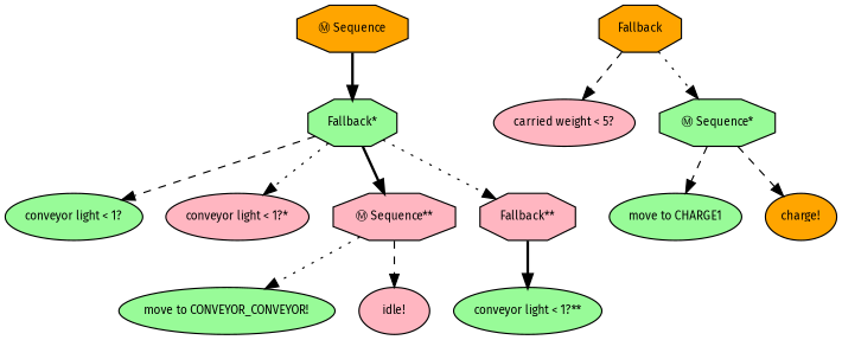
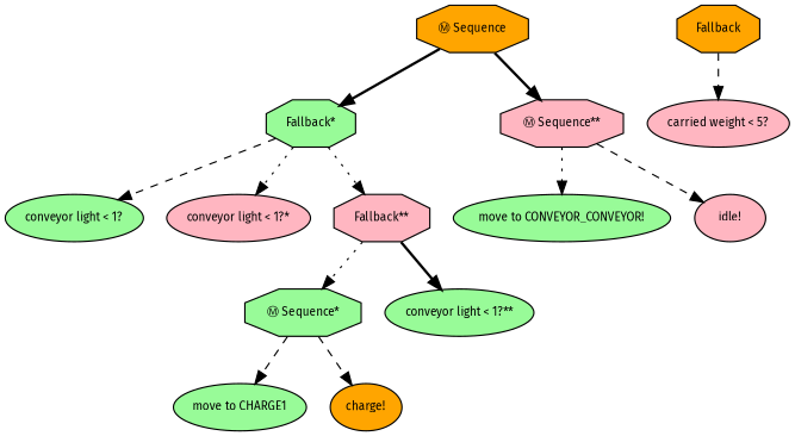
  digraph {
    fontname="Fira Sans"
    ordering=out
    node [fillcolor=palegreen fontcolor=black fontname="Fira Sans" fontsize=9 shape=ellipse style=filled]
    edge [fontname="Fira Sans" style=dashed]
    n1 [fillcolor=orange label="Ⓜ Sequence" shape=octagon]
    n2 [label="Fallback*" shape=octagon]
    n3 [fillcolor=orange label=Fallback shape=octagon]
    n4 [fillcolor=lightpink label="carried weight < 5?"]
    n5 [label="Ⓜ Sequence*" shape=octagon]
    n6 [label="conveyor light < 1?"]
    n7 [fillcolor=lightpink label="conveyor light < 1?*"]
    n8 [fillcolor=lightpink label="Ⓜ Sequence**" shape=octagon]
    n9 [fillcolor=lightpink label="Fallback**" shape=octagon]
    n10 [label="move to CHARGE1"]
    n11 [fillcolor=orange label="charge!"]
    n12 [label="move to CONVEYOR_CONVEYOR!"]
    n13 [fillcolor=lightpink label="idle!"]
    n14 [label="conveyor light < 1?**"]
    n1 -> n2 [style=bold]
    n2 -> n6
    n2 -> n7 [style=dotted]
-   n2 -> n8 [style=bold]
+   n1 -> n8 [style=bold]
    n2 -> n9 [style=dotted]
    n3 -> n4
-   n3 -> n5 [style=dotted]
+   n9 -> n5 [style=dotted]
    n5 -> n10
    n5 -> n11
    n8 -> n12 [style=dotted]
    n8 -> n13
    n9 -> n14 [style=bold]
  }
